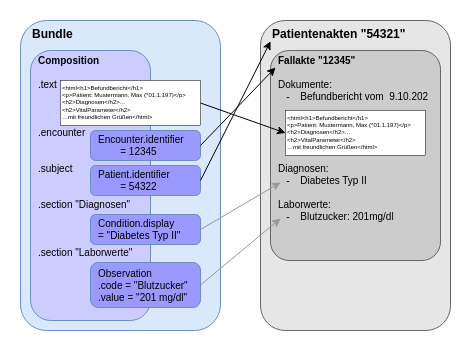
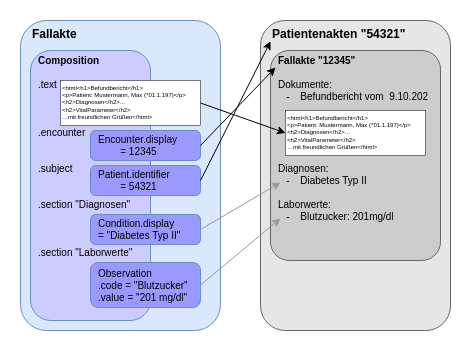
  <mxCell id="0" />
  <mxCell id="1" parent="0" />
- <mxCell id="2" value="Bundle" style="rounded=1;whiteSpace=wrap;html=1;fillColor=#dae8fc;strokeColor=#6c8ebf;align=left;verticalAlign=top;arcSize=13;spacingLeft=10;fontStyle=1;fontColor=#000000;" parent="1" vertex="1"><mxGeometry x="20" y="20" width="200" height="310" as="geometry" /></mxCell>
+ <mxCell id="2" value="Fallakte" style="rounded=1;whiteSpace=wrap;html=1;fillColor=#dae8fc;strokeColor=#6c8ebf;align=left;verticalAlign=top;arcSize=13;spacingLeft=10;fontStyle=1;fontColor=#000000;" parent="1" vertex="1"><mxGeometry x="20" y="20" width="200" height="310" as="geometry" /></mxCell>
  <mxCell id="3" value="Patientenakten &quot;54321&quot;" style="rounded=1;whiteSpace=wrap;html=1;fillColor=#E6E6E6;strokeColor=#666666;align=left;verticalAlign=top;arcSize=13;spacingLeft=10;fontStyle=1;fontColor=#000000;gradientColor=none;" vertex="1" parent="1"><mxGeometry x="260" y="20" width="190" height="310" as="geometry" /></mxCell>
  <mxCell id="4" value="&lt;b&gt;Composition&lt;/b&gt;&lt;br&gt;&lt;br&gt;.text&lt;br&gt;&lt;br&gt;&lt;br&gt;&lt;br&gt;.encounter&lt;br&gt;&lt;br&gt;&lt;br&gt;.subject&lt;br&gt;&lt;br&gt;&lt;br&gt;.section &quot;Diagnosen&quot;&lt;br&gt;&lt;br&gt;&lt;br&gt;&lt;br&gt;.section &quot;Laborwerte&quot;" style="rounded=1;whiteSpace=wrap;html=1;fillColor=#CCCCFF;strokeColor=#6c8ebf;align=left;verticalAlign=top;arcSize=17;spacingLeft=6;fontStyle=0;fontSize=10;spacingTop=-2;fontColor=#000000;" vertex="1" parent="1"><mxGeometry x="30" y="50" width="120" height="270" as="geometry" /></mxCell>
  <mxCell id="5" value="&lt;font style=&quot;font-size: 10px;&quot;&gt;&lt;span style=&quot;font-size: 10px;&quot;&gt;Fallakte &quot;12345&quot;&lt;br style=&quot;font-size: 10px;&quot;&gt;&lt;br style=&quot;font-size: 10px;&quot;&gt;&lt;span style=&quot;font-weight: normal;&quot;&gt;Dokumente:&lt;br&gt;&lt;/span&gt;&lt;/span&gt;&lt;span style=&quot;background-color: initial; font-weight: normal;&quot;&gt;&amp;nbsp; &amp;nbsp;-&lt;span style=&quot;white-space: pre;&quot;&gt;&#09;&lt;/span&gt;Befundbericht vom &lt;span style=&quot;white-space: pre;&quot;&gt;&#09;&lt;/span&gt;9.10.202&lt;br&gt;&lt;/span&gt;&lt;span style=&quot;font-size: 10px;&quot;&gt;&lt;span style=&quot;font-weight: normal;&quot;&gt;&lt;br&gt;&lt;br&gt;&lt;br&gt;&lt;br&gt;&lt;br&gt;Diagnosen:&lt;br&gt;&amp;nbsp; &amp;nbsp;-&lt;span style=&quot;white-space: pre;&quot;&gt;&#09;&lt;/span&gt;Diabetes Typ II&lt;br&gt;&lt;br&gt;Laborwerte:&lt;br&gt;&amp;nbsp; &amp;nbsp;-&lt;span style=&quot;white-space: pre;&quot;&gt;&#09;&lt;/span&gt;Blutzucker: 201mg/dl&amp;nbsp;&lt;br&gt;&lt;/span&gt;&lt;/span&gt;&lt;br style=&quot;font-size: 10px;&quot;&gt;&lt;/font&gt;" style="rounded=1;whiteSpace=wrap;html=1;fillColor=#CCCCCC;strokeColor=#666666;align=left;verticalAlign=top;arcSize=11;spacingLeft=6;fontStyle=1;fontColor=#000000;gradientColor=none;spacingTop=-2;fontSize=10;" vertex="1" parent="1"><mxGeometry x="270" y="50" width="170" height="210" as="geometry" /></mxCell>
  <mxCell id="6" value="&lt;div style=&quot;font-size: 6px;&quot;&gt;&lt;span style=&quot;font-size: 6px; background-color: initial;&quot;&gt;&amp;lt;html&amp;lt;h1&amp;gt;Befundbericht&amp;lt;/h1&amp;gt;&lt;br style=&quot;font-size: 6px;&quot;&gt;&lt;/span&gt;&lt;span style=&quot;background-color: initial; font-size: 6px;&quot;&gt;&amp;lt;p&amp;gt;Patient: Mustermann, Max&amp;nbsp;&lt;/span&gt;&lt;span style=&quot;background-color: initial; font-size: 6px;&quot;&gt;(*01.1.197)&amp;lt;/p&amp;gt;&lt;/span&gt;&lt;span style=&quot;background-color: initial; font-size: 6px;&quot;&gt;&amp;lt;h2&amp;gt;Diagnosen&amp;lt;/h2&amp;gt;…&lt;/span&gt;&lt;/div&gt;&lt;font style=&quot;font-size: 6px;&quot;&gt;&lt;div style=&quot;font-size: 6px;&quot;&gt;&lt;span style=&quot;background-color: initial; font-size: 6px;&quot;&gt;&amp;lt;h2&amp;gt;VitalParameter&amp;lt;/h2&amp;gt;&lt;br style=&quot;font-size: 6px;&quot;&gt;&lt;/span&gt;&lt;span style=&quot;background-color: initial; font-size: 6px;&quot;&gt;…mit freundlichen Grüßen&amp;lt;/html&amp;gt;&lt;/span&gt;&lt;/div&gt;&lt;/font&gt;" style="rounded=0;whiteSpace=wrap;html=1;fontSize=6;fontColor=#000000;fillColor=#FFFFFF;gradientColor=none;align=left;verticalAlign=top;spacing=0;spacingRight=0;spacingLeft=2;strokeWidth=0.5;" vertex="1" parent="1"><mxGeometry x="60" y="80" width="140" height="45" as="geometry" /></mxCell>
  <mxCell id="7" value="&lt;div style=&quot;font-size: 6px;&quot;&gt;&lt;span style=&quot;font-size: 6px; background-color: initial;&quot;&gt;&amp;lt;html&amp;lt;h1&amp;gt;Befundbericht&amp;lt;/h1&amp;gt;&lt;br style=&quot;font-size: 6px;&quot;&gt;&lt;/span&gt;&lt;span style=&quot;background-color: initial; font-size: 6px;&quot;&gt;&amp;lt;p&amp;gt;Patient: Mustermann, Max&amp;nbsp;&lt;/span&gt;&lt;span style=&quot;background-color: initial; font-size: 6px;&quot;&gt;(*01.1.197)&amp;lt;/p&amp;gt;&lt;/span&gt;&lt;span style=&quot;background-color: initial; font-size: 6px;&quot;&gt;&amp;lt;h2&amp;gt;Diagnosen&amp;lt;/h2&amp;gt;…&lt;/span&gt;&lt;/div&gt;&lt;font style=&quot;font-size: 6px;&quot;&gt;&lt;div style=&quot;font-size: 6px;&quot;&gt;&lt;span style=&quot;background-color: initial; font-size: 6px;&quot;&gt;&amp;lt;h2&amp;gt;VitalParameter&amp;lt;/h2&amp;gt;&lt;br style=&quot;font-size: 6px;&quot;&gt;&lt;/span&gt;&lt;span style=&quot;background-color: initial; font-size: 6px;&quot;&gt;…mit freundlichen Grüßen&amp;lt;/html&amp;gt;&lt;/span&gt;&lt;/div&gt;&lt;/font&gt;" style="rounded=0;whiteSpace=wrap;html=1;fontSize=6;fontColor=#000000;fillColor=#FFFFFF;gradientColor=none;align=left;verticalAlign=top;spacing=0;spacingRight=0;spacingLeft=2;strokeWidth=0.5;" vertex="1" parent="1"><mxGeometry x="285" y="110" width="140" height="45" as="geometry" /></mxCell>
- <mxCell id="8" value="Encounter.identifier&lt;br&gt;&lt;span style=&quot;white-space: pre;&quot;&gt;&#09;&lt;/span&gt;= 12345" style="rounded=1;whiteSpace=wrap;html=1;fillColor=#9999FF;strokeColor=#6c8ebf;align=left;verticalAlign=middle;arcSize=17;spacingLeft=8;fontStyle=0;fontSize=10;spacingTop=0;fontColor=#000000;spacing=0;" vertex="1" parent="1"><mxGeometry x="90" y="130" width="110" height="30" as="geometry" /></mxCell>
- <mxCell id="9" value="Patient.identifier&lt;br&gt;&lt;span style=&quot;white-space: pre;&quot;&gt;&#09;&lt;/span&gt;= 54322" style="rounded=1;whiteSpace=wrap;html=1;fillColor=#9999FF;strokeColor=#6c8ebf;align=left;verticalAlign=middle;arcSize=17;spacingLeft=8;fontStyle=0;fontSize=10;spacingTop=0;fontColor=#000000;spacing=0;" vertex="1" parent="1"><mxGeometry x="90" y="165" width="110" height="30" as="geometry" /></mxCell>
+ <mxCell id="8" value="Encounter.display&lt;br&gt;&lt;span style=&quot;white-space: pre;&quot;&gt;&#09;&lt;/span&gt;= 12345" style="rounded=1;whiteSpace=wrap;html=1;fillColor=#9999FF;strokeColor=#6c8ebf;align=left;verticalAlign=middle;arcSize=17;spacingLeft=8;fontStyle=0;fontSize=10;spacingTop=0;fontColor=#000000;spacing=0;" vertex="1" parent="1"><mxGeometry x="90" y="130" width="110" height="30" as="geometry" /></mxCell>
+ <mxCell id="9" value="Patient.identifier&lt;br&gt;&lt;span style=&quot;white-space: pre;&quot;&gt;&#09;&lt;/span&gt;= 54321" style="rounded=1;whiteSpace=wrap;html=1;fillColor=#9999FF;strokeColor=#6c8ebf;align=left;verticalAlign=middle;arcSize=17;spacingLeft=8;fontStyle=0;fontSize=10;spacingTop=0;fontColor=#000000;spacing=0;" vertex="1" parent="1"><mxGeometry x="90" y="165" width="110" height="30" as="geometry" /></mxCell>
  <mxCell id="10" value="Condition.display&lt;br&gt;= &quot;Diabetes Typ II&quot;" style="rounded=1;whiteSpace=wrap;html=1;fillColor=#9999FF;strokeColor=#6c8ebf;align=left;verticalAlign=middle;arcSize=17;spacingLeft=8;fontStyle=0;fontSize=10;spacingTop=0;fontColor=#000000;spacing=0;" vertex="1" parent="1"><mxGeometry x="90" y="214" width="110" height="30" as="geometry" /></mxCell>
  <mxCell id="11" style="edgeStyle=none;html=1;exitX=1;exitY=0.5;exitDx=0;exitDy=0;fontSize=6;fontColor=#000000;strokeColor=#999999;" edge="1" parent="1" source="12"><mxGeometry relative="1" as="geometry"><mxPoint x="280" y="218" as="targetPoint" /></mxGeometry></mxCell>
  <mxCell id="12" value="Observation&lt;br&gt;.code = &quot;Blutzucker&quot;&lt;br&gt;.value = &quot;201 mg/dl&quot;" style="rounded=1;whiteSpace=wrap;html=1;fillColor=#9999FF;strokeColor=#6c8ebf;align=left;verticalAlign=middle;arcSize=17;spacingLeft=8;fontStyle=0;fontSize=10;spacingTop=0;fontColor=#000000;spacing=0;" vertex="1" parent="1"><mxGeometry x="90" y="262" width="110" height="45" as="geometry" /></mxCell>
  <mxCell id="13" style="edgeStyle=none;html=1;exitX=1;exitY=0.5;exitDx=0;exitDy=0;fontSize=6;fontColor=#000000;strokeColor=#999999;" edge="1" parent="1" source="10"><mxGeometry relative="1" as="geometry"><mxPoint x="210" y="294.5" as="sourcePoint" /><mxPoint x="280" y="182" as="targetPoint" /></mxGeometry></mxCell>
  <mxCell id="14" style="edgeStyle=none;html=1;exitX=1;exitY=0.5;exitDx=0;exitDy=0;fontSize=6;fontColor=#000000;strokeColor=#000000;entryX=0.053;entryY=0.067;entryDx=0;entryDy=0;entryPerimeter=0;" edge="1" parent="1" source="9" target="3"><mxGeometry relative="1" as="geometry"><mxPoint x="210" y="239" as="sourcePoint" /><mxPoint x="290" y="192" as="targetPoint" /></mxGeometry></mxCell>
  <mxCell id="15" style="edgeStyle=none;html=1;exitX=1;exitY=0.5;exitDx=0;exitDy=0;fontSize=6;fontColor=#000000;strokeColor=#000000;" edge="1" parent="1" source="8"><mxGeometry relative="1" as="geometry"><mxPoint x="210" y="190" as="sourcePoint" /><mxPoint x="275" y="67" as="targetPoint" /></mxGeometry></mxCell>
  <mxCell id="16" style="edgeStyle=none;html=1;exitX=1;exitY=0.5;exitDx=0;exitDy=0;fontSize=6;fontColor=#000000;strokeColor=#000000;entryX=0;entryY=0.5;entryDx=0;entryDy=0;" edge="1" parent="1" source="6" target="7"><mxGeometry relative="1" as="geometry"><mxPoint x="210" y="155" as="sourcePoint" /><mxPoint x="285" y="77" as="targetPoint" /></mxGeometry></mxCell>
